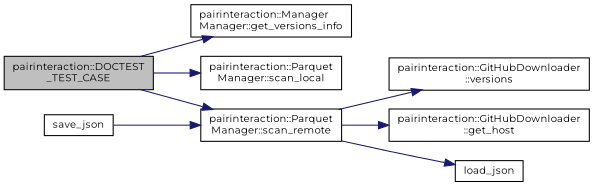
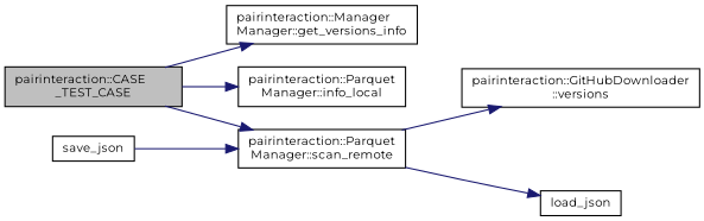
  digraph {
    fontname=Montserrat
    rankdir=LR
    node [color=black fontname=Montserrat fontsize=10 shape=record]
    edge [color=midnightblue fontname=Montserrat fontsize=10 labelfontname=Helvetica labelfontsize=10 style=solid]
-   n1 [fillcolor=grey75 fontcolor=black height=0.2 label="pairinteraction::DOCTEST\l_TEST_CASE" style=filled width=0.4]
+   n1 [fillcolor=grey75 fontcolor=black height=0.2 label="pairinteraction::CASE\l_TEST_CASE" style=filled width=0.4]
    n2 [height=0.2 label="pairinteraction::Manager\lManager::get_versions_info" width=0.4]
-   n3 [height=0.2 label="pairinteraction::Parquet\lManager::scan_local" width=0.4]
+   n3 [height=0.2 label="pairinteraction::Parquet\lManager::info_local" width=0.4]
    n4 [height=0.2 label="pairinteraction::Parquet\lManager::scan_remote" width=0.4]
    n5 [height=0.2 label="pairinteraction::GitHubDownloader\l::versions" width=0.4]
-   n6 [height=0.2 label="pairinteraction::GitHubDownloader\l::get_host" width=0.4]
    n7 [height=0.2 label=load_json width=0.4]
    n8 [height=0.2 label=save_json width=0.4]
    n1 -> n2
    n1 -> n3
    n1 -> n4
    n4 -> n5
-   n4 -> n6
    n4 -> n7
    n8 -> n4
  }
